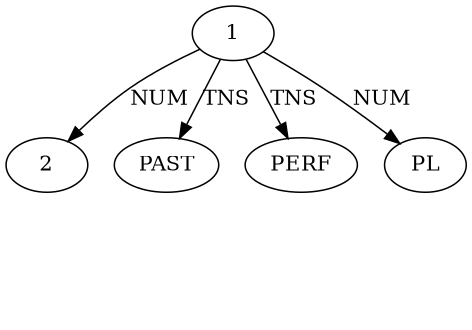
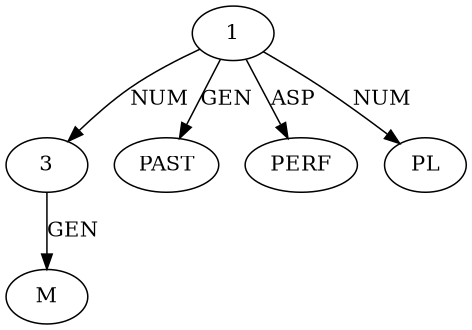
  digraph {
    rankdir=TB
    1
-   2
+   2 [label=3]
    n3 [label=PAST]
    n4 [label=PERF]
    n5 [label=PL]
+   n6 [label=M]
    1 -> 2 [label=NUM]
-   1 -> n3 [label=TNS]
-   1 -> n4 [label=TNS]
+   1 -> n3 [label=GEN]
+   1 -> n4 [label=ASP]
    1 -> n5 [label=NUM]
+   2 -> n6 [label=GEN]
  }
